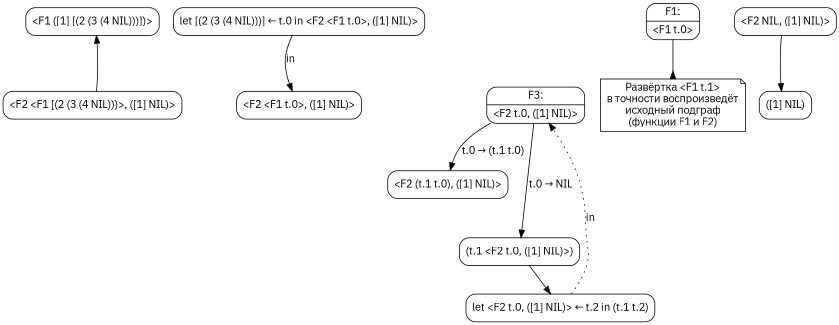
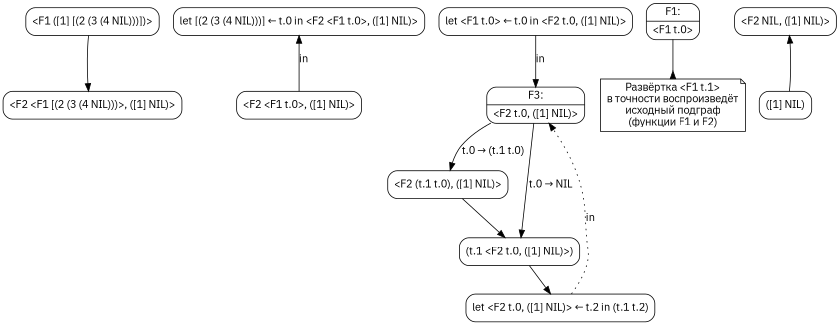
  digraph {
    fontname="IBM Plex Sans"
    node [fontname="IBM Plex Sans" shape=box style=rounded]
    edge [fontname="IBM Plex Sans"]
    n1 [label="<F1 ([1] [(2 (3 (4 NIL)))])>"]
    n2 [label="<F2 <F1 [(2 (3 (4 NIL)))>, ([1] NIL)>"]
    n3 [label="let [(2 (3 (4 NIL)))] ← t.0 in <F2 <F1 t.0>, ([1] NIL)>"]
    n4 [label="<F2 <F1 t.0>, ([1] NIL)>"]
+   n5 [label="let <F1 t.0> ← t.0 in <F2 t.0, ([1] NIL)>"]
    n6 [label="{F3:|\<F2 t.0, ([1] NIL)\>}" shape=record]
    n7 [label="{F1:|\<F1 t.0\>}" shape=record]
    n8 [label="Развёртка <F1 t.1>\nв точности воспроизведёт\nисходный подграф\n(функции F1 и F2)" shape=note]
    n9 [label="<F2 (t.1 t.0), ([1] NIL)>"]
    n10 [label="(t.1 <F2 t.0, ([1] NIL)>)"]
    n11 [label="<F2 NIL, ([1] NIL)>"]
    n12 [label="([1] NIL)"]
    n13 [label="let <F2 t.0, ([1] NIL)> ← t.2 in (t.1 t.2)"]
-   n2 -> n1
-   n3 -> n4 [label=in]
+   n1 -> n2
+   n4 -> n3 [label=in]
+   n5 -> n6 [label=in]
    n6 -> n9 [label="t.0 → (t.1 t.0)"]
    n6 -> n10 [label="t.0 → NIL"]
    n7 -> n8 [arrowhead=inv]
+   n9 -> n10
    n10 -> n13
-   n11 -> n12
+   n12 -> n11
    n13 -> n6 [label=in style=dotted]
  }
